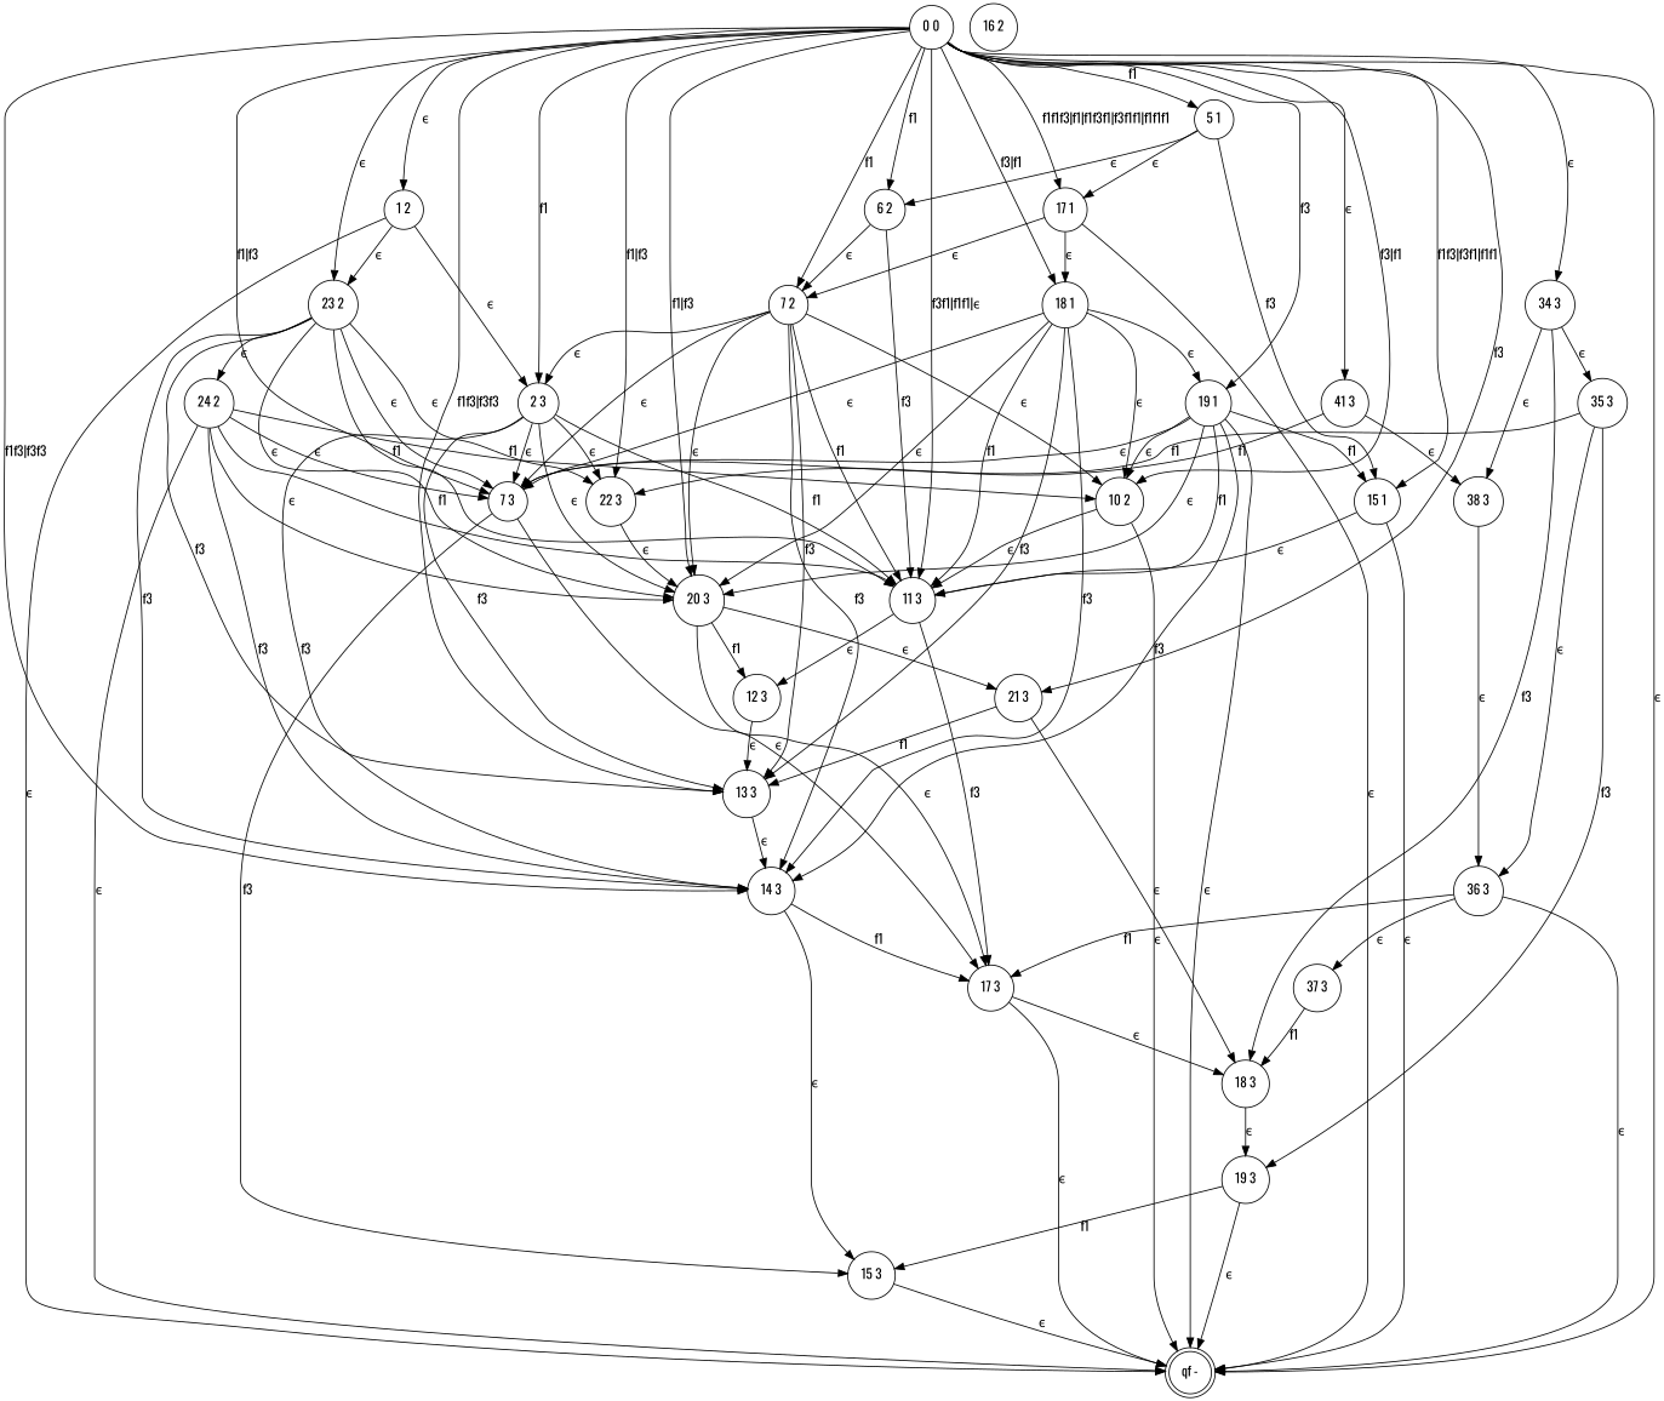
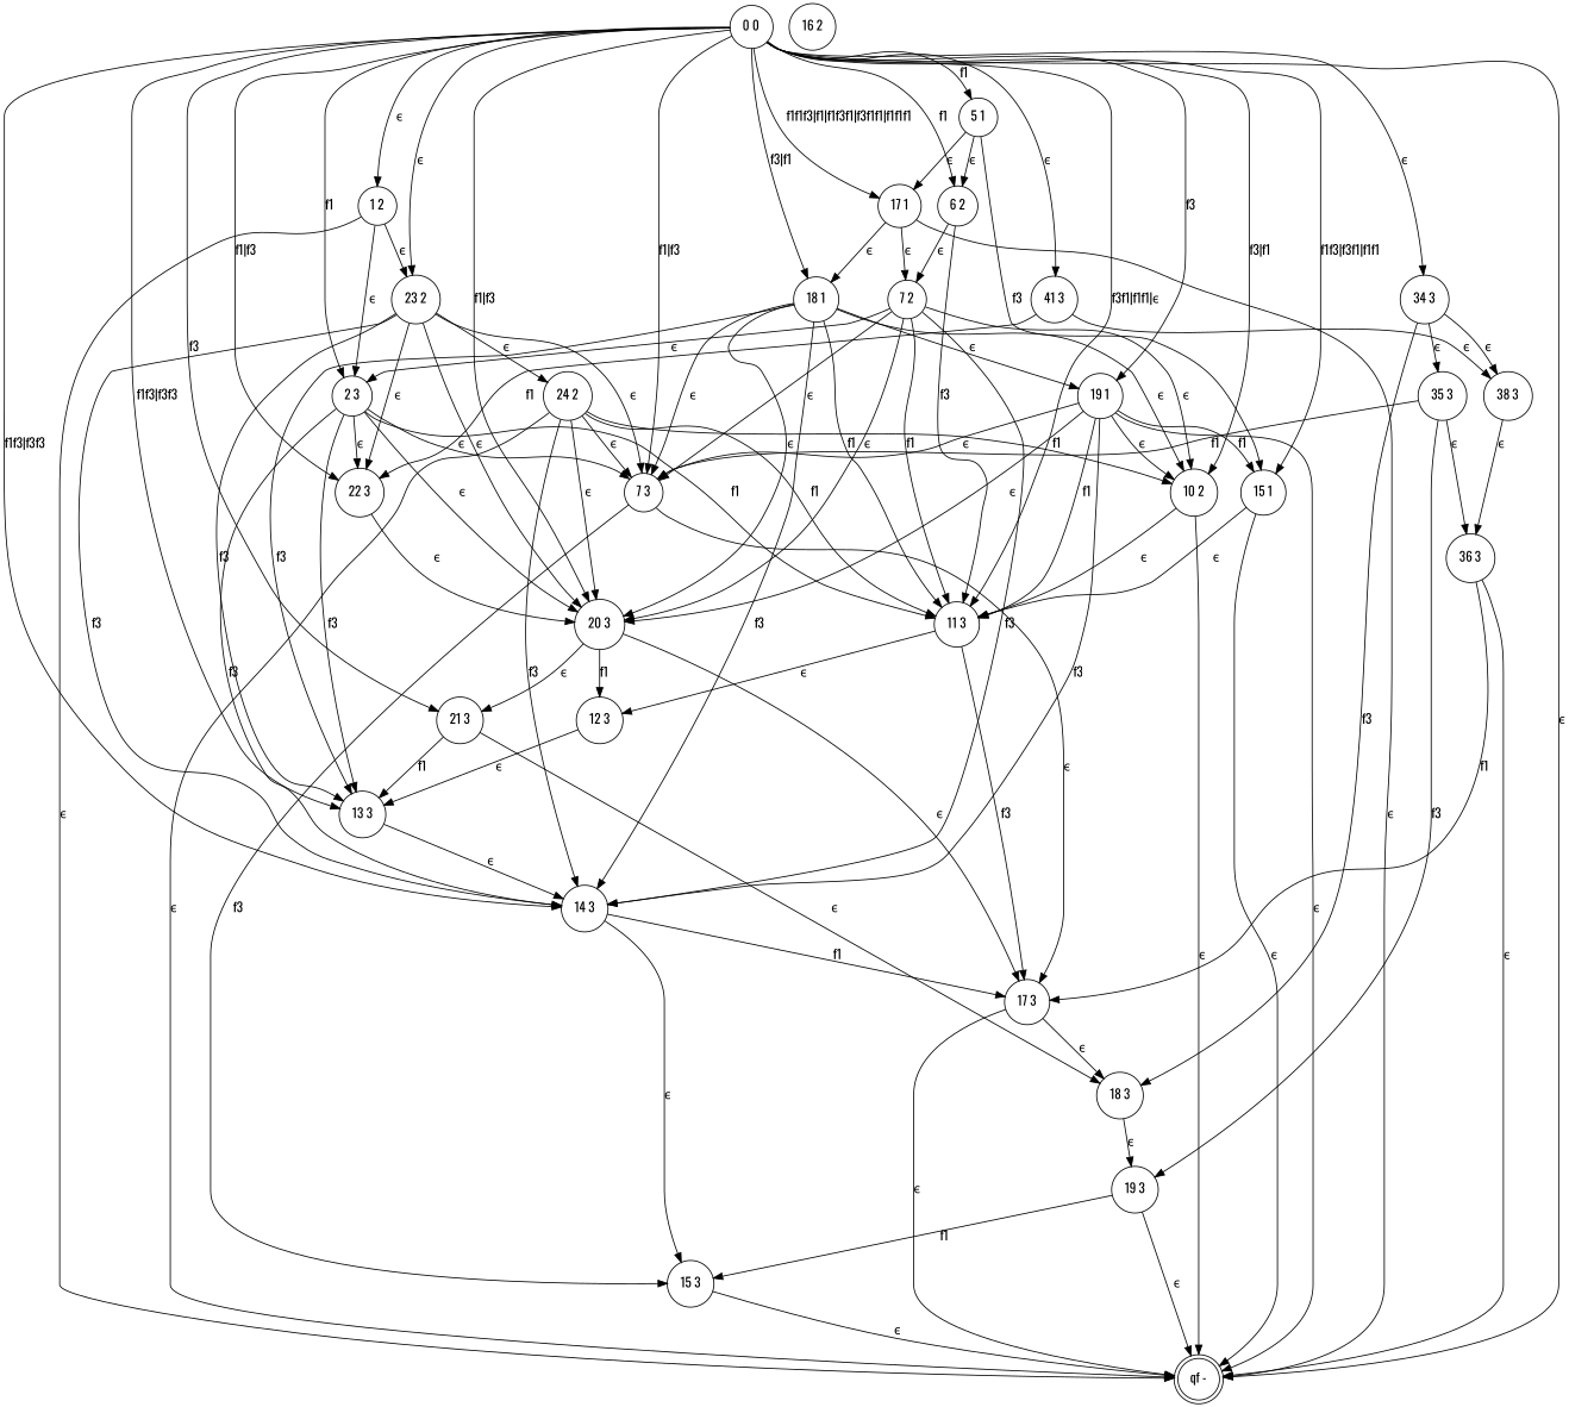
  digraph {
    fontname=Oswald
    node [fontname=Oswald shape=circle]
    edge [fontname=Oswald]
    "11 3"
    "12 3"
    "17 3"
    "13 3"
    "qf -" [shape=doublecircle]
    "18 3"
    "14 3"
    "15 3"
    "19 3"
    "1 2"
    "2 3"
    "23 2"
    n13 [label="7 3"]
    "20 3"
    "22 3"
    "24 2"
    "21 3"
    "10 2"
    "6 2"
    "7 2"
    "34 3"
    "35 3"
    "38 3"
    "36 3"
-   "37 3"
    "41 3"
    "5 1"
    "17 1"
    "15 1"
    "18 1"
    "19 1"
    "0 0"
    "16 2"
    "11 3" -> "12 3" [label="ϵ"]
    "11 3" -> "17 3" [label=f3]
    "12 3" -> "13 3" [label="ϵ"]
    "17 3" -> "qf -" [label="ϵ"]
    "17 3" -> "18 3" [label="ϵ"]
    "13 3" -> "14 3" [label="ϵ"]
    "18 3" -> "19 3" [label="ϵ"]
    "14 3" -> "17 3" [label=f1]
    "14 3" -> "15 3" [label="ϵ"]
    "15 3" -> "qf -" [label="ϵ"]
    "19 3" -> "qf -" [label="ϵ"]
    "19 3" -> "15 3" [label=f1]
    "1 2" -> "qf -" [label="ϵ"]
    "1 2" -> "2 3" [label="ϵ"]
    "1 2" -> "23 2" [label="ϵ"]
    "2 3" -> "11 3" [label=f1]
    "2 3" -> "13 3" [label=f3]
    "2 3" -> "14 3" [label=f3]
    "2 3" -> n13 [label="ϵ"]
    "2 3" -> "20 3" [label="ϵ"]
    "2 3" -> "22 3" [label="ϵ"]
-   "23 2" -> "11 3" [label=f1]
    "23 2" -> "13 3" [label=f3]
    "23 2" -> "14 3" [label=f3]
    "23 2" -> n13 [label="ϵ"]
    "23 2" -> "20 3" [label="ϵ"]
    "23 2" -> "22 3" [label="ϵ"]
    "23 2" -> "24 2" [label="ϵ"]
    n13 -> "17 3" [label="ϵ"]
    n13 -> "15 3" [label=f3]
    "20 3" -> "12 3" [label=f1]
    "20 3" -> "17 3" [label="ϵ"]
    "20 3" -> "21 3" [label="ϵ"]
    "22 3" -> "20 3" [label="ϵ"]
    "24 2" -> "11 3" [label=f1]
    "24 2" -> "qf -" [label="ϵ"]
    "24 2" -> "14 3" [label=f3]
    "24 2" -> n13 [label="ϵ"]
    "24 2" -> "20 3" [label="ϵ"]
    "24 2" -> "10 2" [label=f1]
    "21 3" -> "13 3" [label=f1]
    "21 3" -> "18 3" [label="ϵ"]
    "10 2" -> "11 3" [label="ϵ"]
    "10 2" -> "qf -" [label="ϵ"]
    "6 2" -> "11 3" [label=f3]
    "6 2" -> "7 2" [label="ϵ"]
    "7 2" -> "11 3" [label=f1]
-   "7 2" -> "13 3" [label=f3]
    "7 2" -> "14 3" [label=f3]
    "7 2" -> "2 3" [label="ϵ"]
    "7 2" -> n13 [label="ϵ"]
    "7 2" -> "20 3" [label="ϵ"]
    "7 2" -> "10 2" [label="ϵ"]
    "34 3" -> "18 3" [label=f3]
    "34 3" -> "35 3" [label="ϵ"]
    "34 3" -> "38 3" [label="ϵ"]
    "35 3" -> "19 3" [label=f3]
    "35 3" -> n13 [label=f1]
    "35 3" -> "36 3" [label="ϵ"]
    "38 3" -> "36 3" [label="ϵ"]
    "36 3" -> "17 3" [label=f1]
    "36 3" -> "qf -" [label="ϵ"]
-   "36 3" -> "37 3" [label="ϵ"]
-   "37 3" -> "18 3" [label=f1]
    "41 3" -> "22 3" [label=f1]
    "41 3" -> "38 3" [label="ϵ"]
    "5 1" -> "6 2" [label="ϵ"]
    "5 1" -> "17 1" [label="ϵ"]
    "5 1" -> "15 1" [label=f3]
    "17 1" -> "qf -" [label="ϵ"]
    "17 1" -> "7 2" [label="ϵ"]
    "17 1" -> "18 1" [label="ϵ"]
    "15 1" -> "11 3" [label="ϵ"]
    "15 1" -> "qf -" [label="ϵ"]
    "18 1" -> "11 3" [label=f1]
    "18 1" -> "13 3" [label=f3]
    "18 1" -> "14 3" [label=f3]
    "18 1" -> n13 [label="ϵ"]
    "18 1" -> "20 3" [label="ϵ"]
    "18 1" -> "10 2" [label="ϵ"]
    "18 1" -> "19 1" [label="ϵ"]
    "19 1" -> "11 3" [label=f1]
    "19 1" -> "qf -" [label="ϵ"]
    "19 1" -> "14 3" [label=f3]
    "19 1" -> n13 [label="ϵ"]
    "19 1" -> "20 3" [label="ϵ"]
    "19 1" -> "10 2" [label="ϵ"]
    "19 1" -> "15 1" [label=f1]
    "0 0" -> "11 3" [label="f3f1|f1f1|ϵ"]
    "0 0" -> "13 3" [label="f1f3|f3f3"]
    "0 0" -> "qf -" [label="ϵ"]
    "0 0" -> "14 3" [label="f1f3|f3f3"]
    "0 0" -> "1 2" [label="ϵ"]
    "0 0" -> "2 3" [label=f1]
    "0 0" -> "23 2" [label="ϵ"]
    "0 0" -> n13 [label="f1|f3"]
    "0 0" -> "20 3" [label="f1|f3"]
    "0 0" -> "22 3" [label="f1|f3"]
    "0 0" -> "21 3" [label=f3]
    "0 0" -> "10 2" [label="f3|f1"]
    "0 0" -> "6 2" [label=f1]
-   "0 0" -> "7 2" [label=f1]
    "0 0" -> "34 3" [label="ϵ"]
    "0 0" -> "41 3" [label="ϵ"]
    "0 0" -> "5 1" [label=f1]
    "0 0" -> "17 1" [label="f1f1f3|f1|f1f3f1|f3f1f1|f1f1f1"]
    "0 0" -> "15 1" [label="f1f3|f3f1|f1f1"]
    "0 0" -> "18 1" [label="f3|f1"]
    "0 0" -> "19 1" [label=f3]
  }
